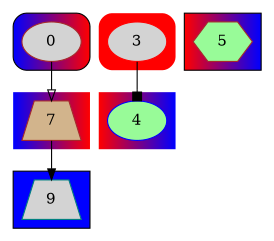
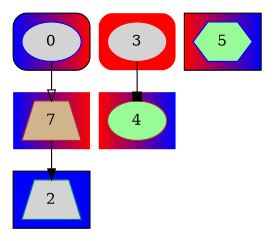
  digraph {
    node [color=brown fillcolor=lightgrey shape=ellipse style=filled]
    n1 [fillcolor=tan label=7 shape=trapezium]
-   0
-   2 [color=teal shape=trapezium label=9]
+   0 [color=blue]
+   2 [color=teal shape=trapezium]
    3 [color=red]
-   4 [color=blue fillcolor=palegreen]
-   5 [fillcolor=palegreen shape=hexagon]
+   4 [fillcolor=palegreen]
+   5 [color=blue fillcolor=palegreen shape=hexagon]
    subgraph cluster_1 {
      fillcolor="blue:red"
      peripheries=0
      style=filled
      n1
    }
    subgraph cluster_2 {
      fillcolor="blue:red"
      style="filled,rounded"
      0
    }
    subgraph cluster_3 {
      fillcolor=blue
      style=filled
      2
    }
    subgraph cluster_4 {
      fillcolor=red
      peripheries=0
      style="filled,rounded"
      3
    }
    subgraph cluster_5 {
      bgcolor="red:blue"
      peripheries=0
      4
    }
    subgraph cluster_6 {
      bgcolor="red:blue"
      5
    }
    n1 -> 2 [arrowhead=normal]
    0 -> n1 [arrowhead=onormal]
    3 -> 4 [arrowhead=box]
  }
